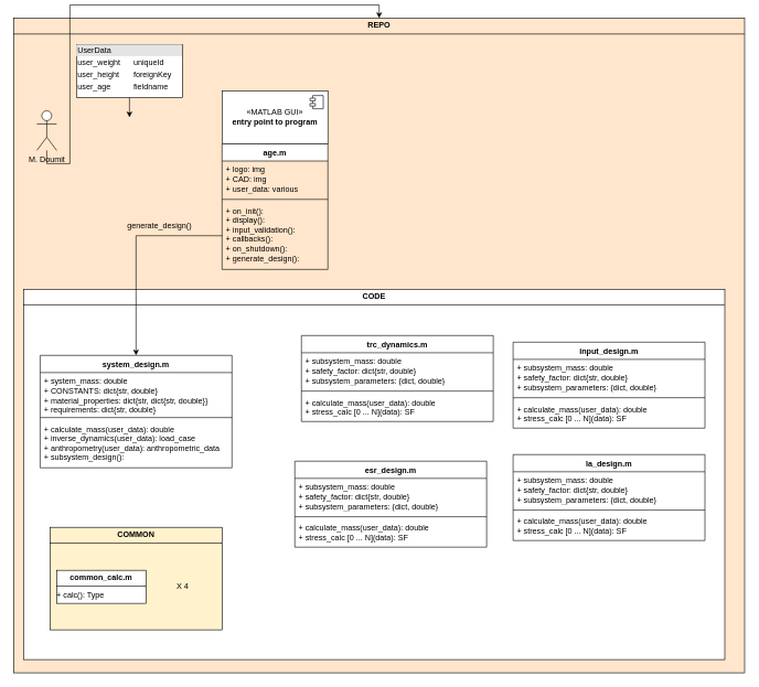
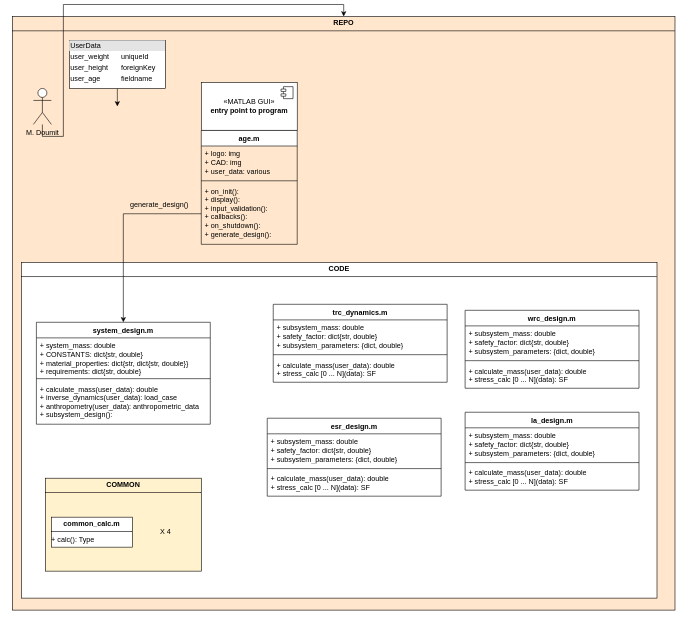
  <mxCell id="0" />
  <mxCell id="1" parent="0" />
  <mxCell id="2" value="&lt;p style=&quot;margin:0px;margin-top:4px;text-align:center;&quot;&gt;&lt;b&gt;REPO&lt;/b&gt;&lt;/p&gt;&lt;hr size=&quot;1&quot; style=&quot;border-style:solid;&quot;&gt;&lt;div style=&quot;height:2px;&quot;&gt;&lt;/div&gt;" style="verticalAlign=top;align=left;overflow=fill;html=1;whiteSpace=wrap;fillColor=#ffe6cc;" vertex="1" parent="1"><mxGeometry x="20" y="20" width="1105" height="990" as="geometry" /></mxCell>
  <mxCell id="3" value="&lt;p style=&quot;margin:0px;margin-top:4px;text-align:center;&quot;&gt;&lt;b&gt;CODE&lt;/b&gt;&lt;/p&gt;&lt;hr size=&quot;1&quot; style=&quot;border-style:solid;&quot;&gt;&lt;div style=&quot;height:2px;&quot;&gt;&lt;/div&gt;" style="verticalAlign=top;align=left;overflow=fill;html=1;whiteSpace=wrap;" vertex="1" parent="1"><mxGeometry x="35" y="430" width="1060" height="560" as="geometry" /></mxCell>
  <mxCell id="4" style="edgeStyle=orthogonalEdgeStyle;rounded=0;orthogonalLoop=1;jettySize=auto;html=1;" edge="1" parent="1" source="5" target="2"><mxGeometry relative="1" as="geometry" /></mxCell>
- <mxCell id="5" value="M. Doumit" style="shape=umlActor;verticalLabelPosition=bottom;verticalAlign=top;html=1;" vertex="1" parent="1"><mxGeometry x="55" y="160" width="30" height="60" as="geometry" /></mxCell>
+ <mxCell id="5" value="M. Doumit" style="shape=umlActor;verticalLabelPosition=bottom;verticalAlign=top;html=1;" vertex="1" parent="1"><mxGeometry x="55" y="140" width="30" height="60" as="geometry" /></mxCell>
  <mxCell id="6" value="&lt;div&gt;«MATLAB GUI»&lt;br&gt;&lt;b&gt;entry point to program&lt;/b&gt;&lt;br&gt;&lt;/div&gt;" style="html=1;dropTarget=0;whiteSpace=wrap;" vertex="1" parent="1"><mxGeometry x="335" y="130" width="160" height="80" as="geometry" /></mxCell>
  <mxCell id="7" value="" style="shape=module;jettyWidth=8;jettyHeight=4;" vertex="1" parent="6"><mxGeometry x="1" width="20" height="20" relative="1" as="geometry"><mxPoint x="-27" y="7" as="offset" /></mxGeometry></mxCell>
  <mxCell id="8" style="edgeStyle=orthogonalEdgeStyle;rounded=0;orthogonalLoop=1;jettySize=auto;html=1;" edge="1" parent="1" source="9"><mxGeometry relative="1" as="geometry"><mxPoint x="195" y="170" as="targetPoint" /></mxGeometry></mxCell>
  <mxCell id="9" value="&lt;div style=&quot;box-sizing:border-box;width:100%;background:#e4e4e4;padding:2px;&quot;&gt;UserData&lt;br&gt;&lt;/div&gt;&lt;table style=&quot;width:100%;font-size:1em;&quot; cellpadding=&quot;2&quot; cellspacing=&quot;0&quot;&gt;&lt;tbody&gt;&lt;tr&gt;&lt;td&gt;user_weight&lt;br&gt;&lt;/td&gt;&lt;td&gt;uniqueId&lt;/td&gt;&lt;/tr&gt;&lt;tr&gt;&lt;td&gt;user_height&lt;br&gt;&lt;/td&gt;&lt;td&gt;foreignKey&lt;/td&gt;&lt;/tr&gt;&lt;tr&gt;&lt;td&gt;user_age&lt;/td&gt;&lt;td&gt;fieldname&lt;/td&gt;&lt;/tr&gt;&lt;/tbody&gt;&lt;/table&gt;" style="verticalAlign=top;align=left;overflow=fill;html=1;whiteSpace=wrap;" vertex="1" parent="1"><mxGeometry x="115" y="60" width="160" height="80" as="geometry" /></mxCell>
  <mxCell id="10" value="age.m" style="swimlane;fontStyle=1;align=center;verticalAlign=top;childLayout=stackLayout;horizontal=1;startSize=26;horizontalStack=0;resizeParent=1;resizeParentMax=0;resizeLast=0;collapsible=1;marginBottom=0;whiteSpace=wrap;html=1;" vertex="1" parent="1"><mxGeometry x="335" y="210" width="160" height="190" as="geometry" /></mxCell>
  <mxCell id="11" value="&lt;div&gt;+ logo: img&lt;/div&gt;&lt;div&gt;+ CAD: img&lt;/div&gt;&lt;div&gt;+ user_data: various&lt;br&gt;&lt;/div&gt;" style="text;strokeColor=none;fillColor=none;align=left;verticalAlign=top;spacingLeft=4;spacingRight=4;overflow=hidden;rotatable=0;points=[[0,0.5],[1,0.5]];portConstraint=eastwest;whiteSpace=wrap;html=1;" vertex="1" parent="10"><mxGeometry y="26" width="160" height="54" as="geometry" /></mxCell>
  <mxCell id="12" value="" style="line;strokeWidth=1;fillColor=none;align=left;verticalAlign=middle;spacingTop=-1;spacingLeft=3;spacingRight=3;rotatable=0;labelPosition=right;points=[];portConstraint=eastwest;strokeColor=inherit;" vertex="1" parent="10"><mxGeometry y="80" width="160" height="8" as="geometry" /></mxCell>
  <mxCell id="13" value="&lt;div&gt;+ on_init(): &lt;br&gt;&lt;/div&gt;&lt;div&gt;+ display():&lt;/div&gt;&lt;div&gt;+ input_validation():&lt;/div&gt;&lt;div&gt;+ callbacks():&lt;/div&gt;&lt;div&gt;+ on_shutdown():&lt;/div&gt;&lt;div&gt;+ generate_design():&lt;br&gt;&lt;/div&gt;" style="text;strokeColor=none;fillColor=none;align=left;verticalAlign=top;spacingLeft=4;spacingRight=4;overflow=hidden;rotatable=0;points=[[0,0.5],[1,0.5]];portConstraint=eastwest;whiteSpace=wrap;html=1;" vertex="1" parent="10"><mxGeometry y="88" width="160" height="102" as="geometry" /></mxCell>
  <mxCell id="14" value="system_design.m" style="swimlane;fontStyle=1;align=center;verticalAlign=top;childLayout=stackLayout;horizontal=1;startSize=26;horizontalStack=0;resizeParent=1;resizeParentMax=0;resizeLast=0;collapsible=1;marginBottom=0;whiteSpace=wrap;html=1;" vertex="1" parent="1"><mxGeometry x="60" y="530" width="290" height="170" as="geometry" /></mxCell>
  <mxCell id="15" value="&lt;div&gt;+ system_mass: double&lt;/div&gt;&lt;div&gt;+ CONSTANTS: dict{str, double}&lt;/div&gt;&lt;div&gt;+ material_properties: dict{str, dict{str, double}}&lt;br&gt;+ requirements: dict{str, double}&lt;br&gt;&lt;/div&gt;" style="text;strokeColor=none;fillColor=none;align=left;verticalAlign=top;spacingLeft=4;spacingRight=4;overflow=hidden;rotatable=0;points=[[0,0.5],[1,0.5]];portConstraint=eastwest;whiteSpace=wrap;html=1;" vertex="1" parent="14"><mxGeometry y="26" width="290" height="64" as="geometry" /></mxCell>
  <mxCell id="16" value="" style="line;strokeWidth=1;fillColor=none;align=left;verticalAlign=middle;spacingTop=-1;spacingLeft=3;spacingRight=3;rotatable=0;labelPosition=right;points=[];portConstraint=eastwest;strokeColor=inherit;" vertex="1" parent="14"><mxGeometry y="90" width="290" height="8" as="geometry" /></mxCell>
  <mxCell id="17" value="+ calculate_mass(user_data): double&lt;br&gt;&lt;div&gt;+ inverse_dynamics(user_data): load_case&lt;/div&gt;&lt;div&gt;+ anthropometry(user_data): anthropometric_data&lt;br&gt;&lt;/div&gt;&lt;div&gt;+ subsystem_design():&lt;br&gt;&lt;/div&gt;" style="text;strokeColor=none;fillColor=none;align=left;verticalAlign=top;spacingLeft=4;spacingRight=4;overflow=hidden;rotatable=0;points=[[0,0.5],[1,0.5]];portConstraint=eastwest;whiteSpace=wrap;html=1;" vertex="1" parent="14"><mxGeometry y="98" width="290" height="72" as="geometry" /></mxCell>
  <mxCell id="18" style="edgeStyle=orthogonalEdgeStyle;rounded=0;orthogonalLoop=1;jettySize=auto;html=1;entryX=0.5;entryY=0;entryDx=0;entryDy=0;" edge="1" parent="1" source="13" target="14"><mxGeometry relative="1" as="geometry" /></mxCell>
- <mxCell id="19" value="&lt;div&gt;generate_design()&lt;/div&gt;" style="text;html=1;align=center;verticalAlign=middle;resizable=0;points=[];autosize=1;strokeColor=none;fillColor=none;" vertex="1" parent="1"><mxGeometry x="180" y="320" width="120" height="30" as="geometry" /></mxCell>
+ <mxCell id="19" value="&lt;div&gt;generate_design()&lt;/div&gt;" style="text;html=1;align=center;verticalAlign=middle;resizable=0;points=[];autosize=1;strokeColor=none;fillColor=none;" vertex="1" parent="1"><mxGeometry x="205" y="320" width="120" height="30" as="geometry" /></mxCell>
  <mxCell id="20" value="trc_dynamics.m" style="swimlane;fontStyle=1;align=center;verticalAlign=top;childLayout=stackLayout;horizontal=1;startSize=26;horizontalStack=0;resizeParent=1;resizeParentMax=0;resizeLast=0;collapsible=1;marginBottom=0;whiteSpace=wrap;html=1;" vertex="1" parent="1"><mxGeometry x="455" y="500" width="290" height="130" as="geometry" /></mxCell>
  <mxCell id="21" value="&lt;div&gt;+ subsystem_mass: double&lt;/div&gt;&lt;div&gt;+ safety_factor: dict{str, double}&lt;/div&gt;&lt;div&gt;+ subsystem_parameters: {dict, double}&lt;br&gt;&lt;/div&gt;" style="text;strokeColor=none;fillColor=none;align=left;verticalAlign=top;spacingLeft=4;spacingRight=4;overflow=hidden;rotatable=0;points=[[0,0.5],[1,0.5]];portConstraint=eastwest;whiteSpace=wrap;html=1;" vertex="1" parent="20"><mxGeometry y="26" width="290" height="54" as="geometry" /></mxCell>
  <mxCell id="22" value="" style="line;strokeWidth=1;fillColor=none;align=left;verticalAlign=middle;spacingTop=-1;spacingLeft=3;spacingRight=3;rotatable=0;labelPosition=right;points=[];portConstraint=eastwest;strokeColor=inherit;" vertex="1" parent="20"><mxGeometry y="80" width="290" height="8" as="geometry" /></mxCell>
  <mxCell id="23" value="+ calculate_mass(user_data): double&lt;br&gt;&lt;div&gt;+ stress_calc [0 ... N](data): SF&lt;br&gt;&lt;/div&gt;" style="text;strokeColor=none;fillColor=none;align=left;verticalAlign=top;spacingLeft=4;spacingRight=4;overflow=hidden;rotatable=0;points=[[0,0.5],[1,0.5]];portConstraint=eastwest;whiteSpace=wrap;html=1;" vertex="1" parent="20"><mxGeometry y="88" width="290" height="42" as="geometry" /></mxCell>
  <mxCell id="24" value="" style="group" vertex="1" connectable="0" parent="1"><mxGeometry x="75" y="790" width="260" height="155" as="geometry" /></mxCell>
  <mxCell id="25" value="&lt;p style=&quot;margin:0px;margin-top:4px;text-align:center;&quot;&gt;&lt;b&gt;COMMON&lt;/b&gt;&lt;/p&gt;&lt;hr size=&quot;1&quot; style=&quot;border-style:solid;&quot;&gt;&lt;div style=&quot;height:2px;&quot;&gt;&lt;/div&gt;" style="verticalAlign=top;align=left;overflow=fill;html=1;whiteSpace=wrap;fillColor=#fff2cc;" vertex="1" parent="24"><mxGeometry width="260" height="155" as="geometry" /></mxCell>
  <mxCell id="26" value="&lt;p style=&quot;margin:0px;margin-top:4px;text-align:center;&quot;&gt;&lt;b&gt;common_calc.m&lt;/b&gt;&lt;/p&gt;&lt;hr size=&quot;1&quot; style=&quot;border-style:solid;&quot;&gt;+ calc(): Type" style="verticalAlign=top;align=left;overflow=fill;html=1;whiteSpace=wrap;" vertex="1" parent="24"><mxGeometry x="10" y="65" width="135" height="50" as="geometry" /></mxCell>
  <mxCell id="27" value="X 4" style="text;html=1;align=center;verticalAlign=middle;resizable=0;points=[];autosize=1;strokeColor=none;fillColor=none;" vertex="1" parent="24"><mxGeometry x="180" y="75" width="40" height="30" as="geometry" /></mxCell>
  <mxCell id="28" value="la_design.m" style="swimlane;fontStyle=1;align=center;verticalAlign=top;childLayout=stackLayout;horizontal=1;startSize=26;horizontalStack=0;resizeParent=1;resizeParentMax=0;resizeLast=0;collapsible=1;marginBottom=0;whiteSpace=wrap;html=1;" vertex="1" parent="1"><mxGeometry x="775" y="680" width="290" height="130" as="geometry" /></mxCell>
  <mxCell id="29" value="&lt;div&gt;+ subsystem_mass: double&lt;/div&gt;&lt;div&gt;+ safety_factor: dict{str, double}&lt;/div&gt;&lt;div&gt;+ subsystem_parameters: {dict, double}&lt;br&gt;&lt;/div&gt;" style="text;strokeColor=none;fillColor=none;align=left;verticalAlign=top;spacingLeft=4;spacingRight=4;overflow=hidden;rotatable=0;points=[[0,0.5],[1,0.5]];portConstraint=eastwest;whiteSpace=wrap;html=1;" vertex="1" parent="28"><mxGeometry y="26" width="290" height="54" as="geometry" /></mxCell>
  <mxCell id="30" value="" style="line;strokeWidth=1;fillColor=none;align=left;verticalAlign=middle;spacingTop=-1;spacingLeft=3;spacingRight=3;rotatable=0;labelPosition=right;points=[];portConstraint=eastwest;strokeColor=inherit;" vertex="1" parent="28"><mxGeometry y="80" width="290" height="8" as="geometry" /></mxCell>
  <mxCell id="31" value="+ calculate_mass(user_data): double&lt;br&gt;&lt;div&gt;+ stress_calc [0 ... N](data): SF&lt;br&gt;&lt;/div&gt;" style="text;strokeColor=none;fillColor=none;align=left;verticalAlign=top;spacingLeft=4;spacingRight=4;overflow=hidden;rotatable=0;points=[[0,0.5],[1,0.5]];portConstraint=eastwest;whiteSpace=wrap;html=1;" vertex="1" parent="28"><mxGeometry y="88" width="290" height="42" as="geometry" /></mxCell>
- <mxCell id="32" value="input_design.m" style="swimlane;fontStyle=1;align=center;verticalAlign=top;childLayout=stackLayout;horizontal=1;startSize=26;horizontalStack=0;resizeParent=1;resizeParentMax=0;resizeLast=0;collapsible=1;marginBottom=0;whiteSpace=wrap;html=1;" vertex="1" parent="1"><mxGeometry x="775" y="510" width="290" height="130" as="geometry" /></mxCell>
+ <mxCell id="32" value="wrc_design.m" style="swimlane;fontStyle=1;align=center;verticalAlign=top;childLayout=stackLayout;horizontal=1;startSize=26;horizontalStack=0;resizeParent=1;resizeParentMax=0;resizeLast=0;collapsible=1;marginBottom=0;whiteSpace=wrap;html=1;" vertex="1" parent="1"><mxGeometry x="775" y="510" width="290" height="130" as="geometry" /></mxCell>
  <mxCell id="33" value="&lt;div&gt;+ subsystem_mass: double&lt;/div&gt;&lt;div&gt;+ safety_factor: dict{str, double}&lt;/div&gt;&lt;div&gt;+ subsystem_parameters: {dict, double}&lt;br&gt;&lt;/div&gt;" style="text;strokeColor=none;fillColor=none;align=left;verticalAlign=top;spacingLeft=4;spacingRight=4;overflow=hidden;rotatable=0;points=[[0,0.5],[1,0.5]];portConstraint=eastwest;whiteSpace=wrap;html=1;" vertex="1" parent="32"><mxGeometry y="26" width="290" height="54" as="geometry" /></mxCell>
  <mxCell id="34" value="" style="line;strokeWidth=1;fillColor=none;align=left;verticalAlign=middle;spacingTop=-1;spacingLeft=3;spacingRight=3;rotatable=0;labelPosition=right;points=[];portConstraint=eastwest;strokeColor=inherit;" vertex="1" parent="32"><mxGeometry y="80" width="290" height="8" as="geometry" /></mxCell>
  <mxCell id="35" value="+ calculate_mass(user_data): double&lt;br&gt;&lt;div&gt;+ stress_calc [0 ... N](data): SF&lt;br&gt;&lt;/div&gt;" style="text;strokeColor=none;fillColor=none;align=left;verticalAlign=top;spacingLeft=4;spacingRight=4;overflow=hidden;rotatable=0;points=[[0,0.5],[1,0.5]];portConstraint=eastwest;whiteSpace=wrap;html=1;" vertex="1" parent="32"><mxGeometry y="88" width="290" height="42" as="geometry" /></mxCell>
  <mxCell id="36" value="esr_design.m" style="swimlane;fontStyle=1;align=center;verticalAlign=top;childLayout=stackLayout;horizontal=1;startSize=26;horizontalStack=0;resizeParent=1;resizeParentMax=0;resizeLast=0;collapsible=1;marginBottom=0;whiteSpace=wrap;html=1;" vertex="1" parent="1"><mxGeometry x="445" y="690" width="290" height="130" as="geometry" /></mxCell>
  <mxCell id="37" value="&lt;div&gt;+ subsystem_mass: double&lt;/div&gt;&lt;div&gt;+ safety_factor: dict{str, double}&lt;/div&gt;&lt;div&gt;+ subsystem_parameters: {dict, double}&lt;br&gt;&lt;/div&gt;" style="text;strokeColor=none;fillColor=none;align=left;verticalAlign=top;spacingLeft=4;spacingRight=4;overflow=hidden;rotatable=0;points=[[0,0.5],[1,0.5]];portConstraint=eastwest;whiteSpace=wrap;html=1;" vertex="1" parent="36"><mxGeometry y="26" width="290" height="54" as="geometry" /></mxCell>
  <mxCell id="38" value="" style="line;strokeWidth=1;fillColor=none;align=left;verticalAlign=middle;spacingTop=-1;spacingLeft=3;spacingRight=3;rotatable=0;labelPosition=right;points=[];portConstraint=eastwest;strokeColor=inherit;" vertex="1" parent="36"><mxGeometry y="80" width="290" height="8" as="geometry" /></mxCell>
  <mxCell id="39" value="+ calculate_mass(user_data): double&lt;br&gt;&lt;div&gt;+ stress_calc [0 ... N](data): SF&lt;br&gt;&lt;/div&gt;" style="text;strokeColor=none;fillColor=none;align=left;verticalAlign=top;spacingLeft=4;spacingRight=4;overflow=hidden;rotatable=0;points=[[0,0.5],[1,0.5]];portConstraint=eastwest;whiteSpace=wrap;html=1;" vertex="1" parent="36"><mxGeometry y="88" width="290" height="42" as="geometry" /></mxCell>
